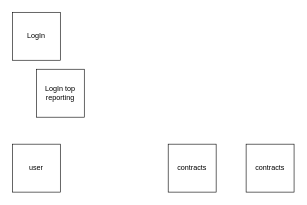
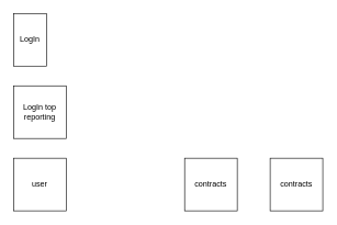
  <mxCell id="0" />
  <mxCell id="1" parent="0" />
- <mxCell id="2" value="LogIn" style="whiteSpace=wrap;html=1;aspect=fixed;" vertex="1" parent="1"><mxGeometry x="20" y="20" width="80" height="80" as="geometry" /></mxCell>
- <mxCell id="3" value="LogIn top&lt;br&gt;reporting" style="whiteSpace=wrap;html=1;aspect=fixed;" vertex="1" parent="1"><mxGeometry x="60" y="115" width="80" height="80" as="geometry" /></mxCell>
+ <mxCell id="2" value="LogIn" style="whiteSpace=wrap;html=1;aspect=fixed;" vertex="1" parent="1"><mxGeometry x="20" y="20" width="50" height="80" as="geometry" /></mxCell>
+ <mxCell id="3" value="LogIn top&lt;br&gt;reporting" style="whiteSpace=wrap;html=1;aspect=fixed;" vertex="1" parent="1"><mxGeometry x="20" y="130" width="80" height="80" as="geometry" /></mxCell>
  <mxCell id="4" value="user" style="whiteSpace=wrap;html=1;aspect=fixed;" vertex="1" parent="1"><mxGeometry x="20" y="240" width="80" height="80" as="geometry" /></mxCell>
  <mxCell id="5" value="contracts" style="whiteSpace=wrap;html=1;aspect=fixed;" vertex="1" parent="1"><mxGeometry x="280" y="240" width="80" height="80" as="geometry" /></mxCell>
  <mxCell id="6" value="contracts" style="whiteSpace=wrap;html=1;aspect=fixed;" vertex="1" parent="1"><mxGeometry x="410" y="240" width="80" height="80" as="geometry" /></mxCell>
